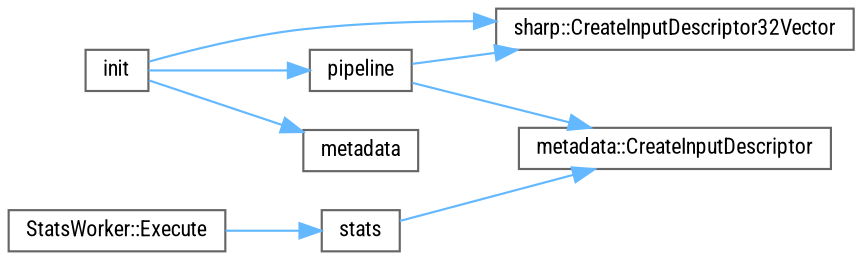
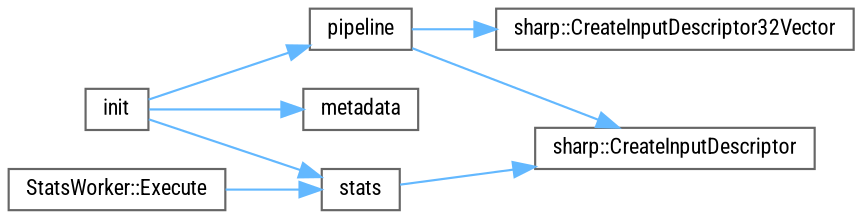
  digraph {
    fontname="Roboto Condensed"
    rankdir=RL
    node [color=grey40 fillcolor=white fontname="Roboto Condensed" fontsize=10 shape=box style=filled]
    edge [color=steelblue1 dir=back fontname="Roboto Condensed" fontsize=10 labelfontname=Helvetica labelfontsize=10 style=solid]
    n1 [height=0.2 label="sharp::CreateInputDescriptor32Vector" width=0.4]
    n2 [height=0.2 label=pipeline width=0.4]
    n3 [height=0.2 label=init width=0.4]
-   n4 [height=0.2 label="metadata::CreateInputDescriptor" width=0.4]
+   n4 [height=0.2 label="sharp::CreateInputDescriptor" width=0.4]
    n5 [height=0.2 label=stats width=0.4]
    n6 [height=0.2 label=metadata width=0.4]
    n7 [height=0.2 label="StatsWorker::Execute" width=0.4]
    n1 -> n2
    n2 -> n3
    n4 -> n2
    n4 -> n5
-   n1 -> n3
+   n5 -> n3
    n5 -> n7
    n6 -> n3
  }
